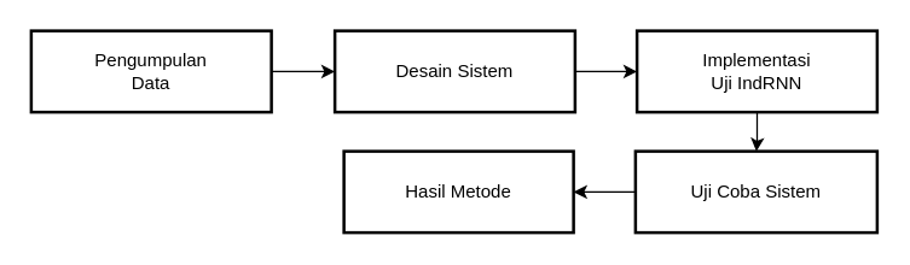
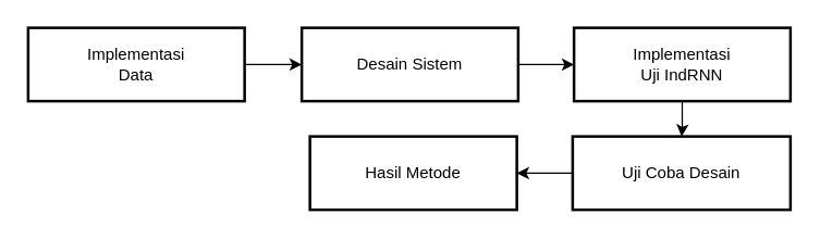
  <mxCell id="0" />
  <mxCell id="1" parent="0" />
  <mxCell id="2" style="edgeStyle=orthogonalEdgeStyle;rounded=0;orthogonalLoop=1;jettySize=auto;html=1;" parent="1" source="3" target="5" edge="1"><mxGeometry relative="1" as="geometry" /></mxCell>
- <mxCell id="3" value="Pengumpulan &#10;Data" style="whiteSpace=wrap;strokeWidth=2;" parent="1" vertex="1"><mxGeometry x="20" y="20" width="159" height="54" as="geometry" /></mxCell>
+ <mxCell id="3" value="Implementasi &#10;Data" style="whiteSpace=wrap;strokeWidth=2;" parent="1" vertex="1"><mxGeometry x="20" y="20" width="159" height="54" as="geometry" /></mxCell>
  <mxCell id="4" style="edgeStyle=orthogonalEdgeStyle;rounded=0;orthogonalLoop=1;jettySize=auto;html=1;" parent="1" source="5" target="7" edge="1"><mxGeometry relative="1" as="geometry" /></mxCell>
  <mxCell id="5" value="Desain Sistem" style="whiteSpace=wrap;strokeWidth=2;" parent="1" vertex="1"><mxGeometry x="221" y="20" width="159" height="54" as="geometry" /></mxCell>
  <mxCell id="6" style="edgeStyle=orthogonalEdgeStyle;rounded=0;orthogonalLoop=1;jettySize=auto;html=1;" parent="1" source="7" target="9" edge="1"><mxGeometry relative="1" as="geometry" /></mxCell>
  <mxCell id="7" value="Implementasi &#10;Uji IndRNN" style="whiteSpace=wrap;strokeWidth=2;" parent="1" vertex="1"><mxGeometry x="421" y="20" width="159" height="54" as="geometry" /></mxCell>
  <mxCell id="8" style="edgeStyle=orthogonalEdgeStyle;rounded=0;orthogonalLoop=1;jettySize=auto;html=1;" parent="1" source="9" target="10" edge="1"><mxGeometry relative="1" as="geometry" /></mxCell>
- <mxCell id="9" value="Uji Coba Sistem" style="whiteSpace=wrap;strokeWidth=2;" parent="1" vertex="1"><mxGeometry x="420" y="100" width="160" height="54" as="geometry" /></mxCell>
+ <mxCell id="9" value="Uji Coba Desain" style="whiteSpace=wrap;strokeWidth=2;" parent="1" vertex="1"><mxGeometry x="420" y="100" width="160" height="54" as="geometry" /></mxCell>
  <mxCell id="10" value="Hasil Metode" style="whiteSpace=wrap;strokeWidth=2;" parent="1" vertex="1"><mxGeometry x="227" y="100" width="152" height="54" as="geometry" /></mxCell>
